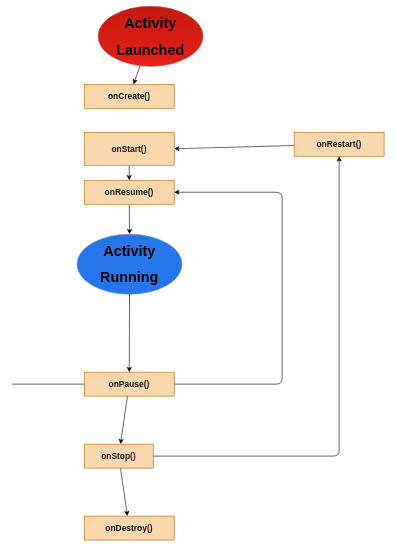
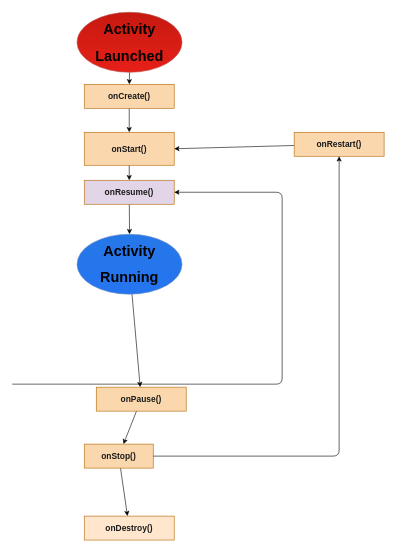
  <mxCell id="0" />
  <mxCell id="1" parent="0" />
  <mxCell id="2" value="" style="edgeStyle=none;html=1;fontColor=#000000;" edge="1" parent="1" source="3" target="5"><mxGeometry relative="1" as="geometry" /></mxCell>
- <mxCell id="3" value="&lt;h1&gt;Activity&lt;/h1&gt;&lt;h1&gt;Launched&lt;/h1&gt;" style="ellipse;whiteSpace=wrap;html=1;fillColor=#c61910;strokeColor=#b85450;verticalAlign=middle;gradientColor=#e62019;" vertex="1" parent="1"><mxGeometry x="163" y="10" width="175" height="100" as="geometry" /></mxCell>
+ <mxCell id="3" value="&lt;h1&gt;Activity&lt;/h1&gt;&lt;h1&gt;Launched&lt;/h1&gt;" style="ellipse;whiteSpace=wrap;html=1;fillColor=#c61910;strokeColor=#b85450;verticalAlign=middle;gradientColor=#e62019;" vertex="1" parent="1"><mxGeometry x="128" y="20" width="175" height="100" as="geometry" /></mxCell>
+ <mxCell id="4" value="" style="edgeStyle=none;html=1;fontColor=#1A1A1A;" edge="1" parent="1" source="5" target="7"><mxGeometry relative="1" as="geometry" /></mxCell>
  <mxCell id="5" value="&lt;h3&gt;&lt;font color=&quot;#1a1a1a&quot;&gt;onCreate()&lt;/font&gt;&lt;/h3&gt;" style="whiteSpace=wrap;html=1;fillColor=#fad7ac;strokeColor=#b46504;" vertex="1" parent="1"><mxGeometry x="140" y="140" width="150" height="40" as="geometry" /></mxCell>
  <mxCell id="6" value="" style="edgeStyle=none;html=1;fontColor=#1A1A1A;" edge="1" parent="1" source="7" target="9"><mxGeometry relative="1" as="geometry" /></mxCell>
  <mxCell id="7" value="&lt;h3&gt;&lt;font color=&quot;#1a1a1a&quot;&gt;onStart()&lt;/font&gt;&lt;/h3&gt;" style="whiteSpace=wrap;html=1;fillColor=#fad7ac;strokeColor=#b46504;" vertex="1" parent="1"><mxGeometry x="140" y="220" width="150" height="55" as="geometry" /></mxCell>
  <mxCell id="8" value="" style="edgeStyle=none;html=1;fontColor=#1A1A1A;" edge="1" parent="1" source="9" target="11"><mxGeometry relative="1" as="geometry" /></mxCell>
- <mxCell id="9" value="&lt;h3&gt;&lt;font color=&quot;#1a1a1a&quot;&gt;onResume()&lt;/font&gt;&lt;/h3&gt;" style="whiteSpace=wrap;html=1;fillColor=#fad7ac;strokeColor=#b46504;" vertex="1" parent="1"><mxGeometry x="140" y="300" width="150" height="40" as="geometry" /></mxCell>
+ <mxCell id="9" value="&lt;h3&gt;&lt;font color=&quot;#1a1a1a&quot;&gt;onResume()&lt;/font&gt;&lt;/h3&gt;" style="whiteSpace=wrap;html=1;fillColor=#e1d5e7;strokeColor=#b46504;" vertex="1" parent="1"><mxGeometry x="140" y="300" width="150" height="40" as="geometry" /></mxCell>
  <mxCell id="10" style="edgeStyle=none;html=1;fontColor=#000000;" edge="1" parent="1" source="11" target="20"><mxGeometry relative="1" as="geometry" /></mxCell>
  <mxCell id="11" value="&lt;h1&gt;&lt;font color=&quot;#000000&quot;&gt;Activity&lt;/font&gt;&lt;/h1&gt;&lt;h1&gt;&lt;font color=&quot;#000000&quot;&gt;Running&lt;/font&gt;&lt;/h1&gt;" style="ellipse;whiteSpace=wrap;html=1;fillColor=#2677e8;strokeColor=#6c8ebf;verticalAlign=middle;gradientColor=#2475f0;" vertex="1" parent="1"><mxGeometry x="128" y="390" width="175" height="100" as="geometry" /></mxCell>
  <mxCell id="12" value="" style="edgeStyle=none;html=1;fontColor=#000000;" edge="1" parent="1" source="20" target="14"><mxGeometry relative="1" as="geometry" /></mxCell>
  <mxCell id="13" style="edgeStyle=none;html=1;fontColor=#000000;" edge="1" parent="1" source="14" target="15"><mxGeometry relative="1" as="geometry" /></mxCell>
  <mxCell id="14" value="&lt;h3&gt;&lt;font color=&quot;#1a1a1a&quot;&gt;onStop()&lt;/font&gt;&lt;/h3&gt;" style="whiteSpace=wrap;html=1;fillColor=#fad7ac;strokeColor=#b46504;" vertex="1" parent="1"><mxGeometry x="140" y="740" width="115" height="40" as="geometry" /></mxCell>
- <mxCell id="15" value="&lt;h3&gt;&lt;font color=&quot;#1a1a1a&quot;&gt;onDestroy()&lt;/font&gt;&lt;/h3&gt;" style="whiteSpace=wrap;html=1;fillColor=#fad7ac;strokeColor=#b46504;" vertex="1" parent="1"><mxGeometry x="140" y="860" width="150" height="40" as="geometry" /></mxCell>
+ <mxCell id="15" value="&lt;h3&gt;&lt;font color=&quot;#1a1a1a&quot;&gt;onDestroy()&lt;/font&gt;&lt;/h3&gt;" style="whiteSpace=wrap;html=1;fillColor=#ffe6cc;strokeColor=#b46504;" vertex="1" parent="1"><mxGeometry x="140" y="860" width="150" height="40" as="geometry" /></mxCell>
  <mxCell id="16" value="" style="edgeStyle=none;html=1;fontColor=#FFFFFF;entryX=1;entryY=0.5;entryDx=0;entryDy=0;" edge="1" parent="1" source="17" target="7"><mxGeometry relative="1" as="geometry" /></mxCell>
  <mxCell id="17" value="&lt;h3&gt;&lt;font color=&quot;#1a1a1a&quot;&gt;onRestart()&lt;/font&gt;&lt;/h3&gt;" style="whiteSpace=wrap;html=1;fillColor=#fad7ac;strokeColor=#b46504;" vertex="1" parent="1"><mxGeometry x="490" y="220" width="150" height="40" as="geometry" /></mxCell>
  <mxCell id="18" value="" style="endArrow=classic;html=1;fontColor=#FFFFFF;exitX=1;exitY=0.5;exitDx=0;exitDy=0;entryX=0.5;entryY=1;entryDx=0;entryDy=0;" edge="1" parent="1" source="14" target="17"><mxGeometry width="50" height="50" relative="1" as="geometry"><mxPoint x="450" y="550" as="sourcePoint" /><mxPoint x="450" y="350" as="targetPoint" /><Array as="points"><mxPoint x="565" y="760" /></Array></mxGeometry></mxCell>
  <mxCell id="19" value="" style="endArrow=classic;html=1;fontColor=#FFFFFF;entryX=1;entryY=0.5;entryDx=0;entryDy=0;" edge="1" parent="1" target="9"><mxGeometry width="50" height="50" relative="1" as="geometry"><mxPoint x="20" y="640" as="sourcePoint" /><mxPoint x="575" y="350" as="targetPoint" /><Array as="points"><mxPoint x="470" y="640" /><mxPoint x="470" y="320" /></Array></mxGeometry></mxCell>
- <mxCell id="20" value="&lt;h3&gt;&lt;font color=&quot;#1a1a1a&quot;&gt;onPause()&lt;/font&gt;&lt;/h3&gt;" style="whiteSpace=wrap;html=1;fillColor=#fad7ac;strokeColor=#b46504;" vertex="1" parent="1"><mxGeometry x="140" y="620" width="150" height="40" as="geometry" /></mxCell>
+ <mxCell id="20" value="&lt;h3&gt;&lt;font color=&quot;#1a1a1a&quot;&gt;onPause()&lt;/font&gt;&lt;/h3&gt;" style="whiteSpace=wrap;html=1;fillColor=#fad7ac;strokeColor=#b46504;" vertex="1" parent="1"><mxGeometry x="160" y="645" width="150" height="40" as="geometry" /></mxCell>
